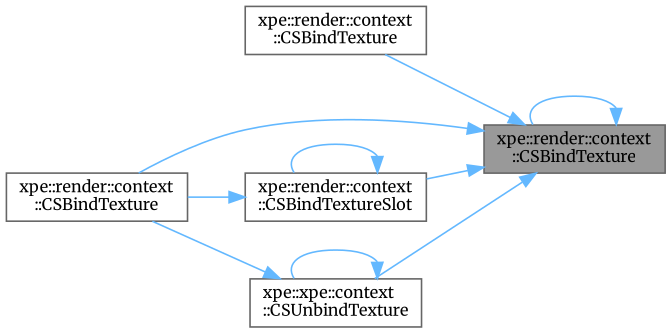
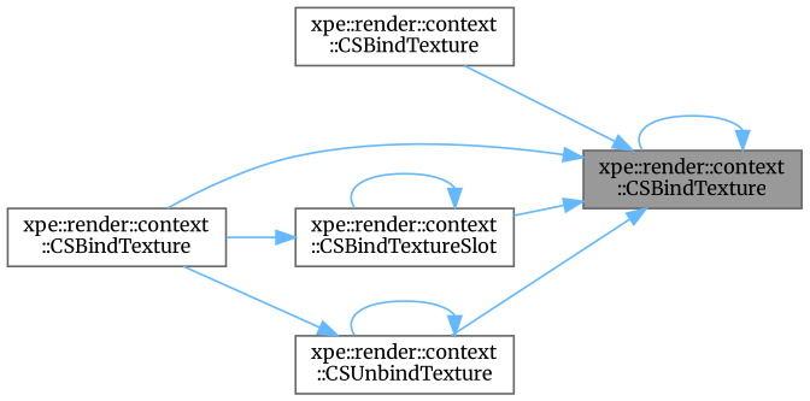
  digraph {
    rankdir=RL
    fontname=Merriweather
    node [color=grey40 fillcolor=white fontname=Merriweather fontsize=10 shape=box style=filled]
    edge [color=steelblue1 dir=back fontname=Merriweather fontsize=10 labelfontname=Helvetica labelfontsize=10 style=solid]
    n1 [color=gray40 fillcolor=grey60 fontcolor=black height=0.2 label="xpe::render::context\l::CSBindTexture" width=0.4]
    n2 [height=0.2 label="xpe::render::context\l::CSBindTexture" width=0.4]
    n3 [height=0.2 label="xpe::render::context\l::CSBindTexture" width=0.4]
    n4 [height=0.2 label="xpe::render::context\l::CSBindTextureSlot" width=0.4]
-   n5 [height=0.2 label="xpe::xpe::context\l::CSUnbindTexture" width=0.4]
+   n5 [height=0.2 label="xpe::render::context\l::CSUnbindTexture" width=0.4]
    n1 -> n1
    n1 -> n2
    n1 -> n3
    n1 -> n4
    n1 -> n5
    n4 -> n3
    n4 -> n4
    n5 -> n3
    n5 -> n5
  }
